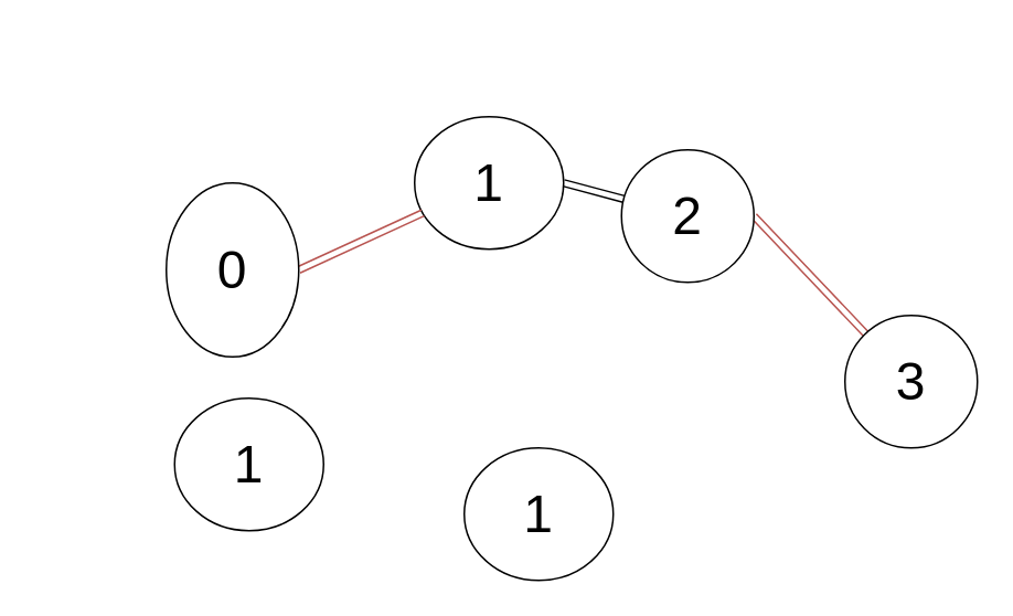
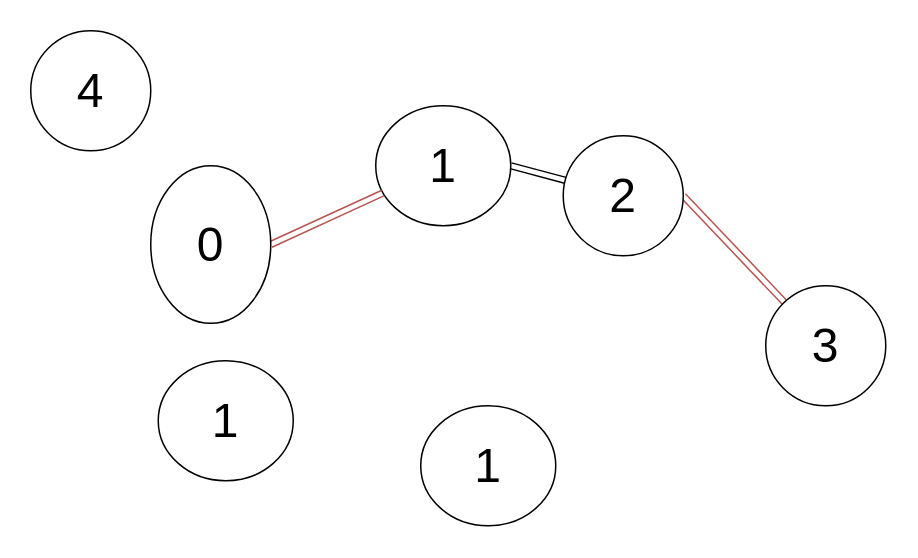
  <mxCell id="0" />
  <mxCell id="1" parent="0" />
  <mxCell id="2" value="&lt;font style=&quot;font-size: 32px;&quot;&gt;1&lt;/font&gt;" style="ellipse;whiteSpace=wrap;html=1;" vertex="1" parent="1"><mxGeometry x="250" y="70" width="90" height="80" as="geometry" /></mxCell>
  <mxCell id="3" style="edgeStyle=none;shape=link;html=1;exitX=1;exitY=0.5;exitDx=0;exitDy=0;fillColor=#f8cecc;strokeColor=#b85450;" edge="1" parent="1" source="4" target="2"><mxGeometry relative="1" as="geometry" /></mxCell>
  <mxCell id="4" value="&lt;font style=&quot;font-size: 32px;&quot;&gt;0&lt;/font&gt;" style="ellipse;whiteSpace=wrap;html=1;" vertex="1" parent="1"><mxGeometry x="100" y="110" width="80" height="105" as="geometry" /></mxCell>
  <mxCell id="5" style="edgeStyle=none;shape=link;html=1;entryX=1;entryY=0.5;entryDx=0;entryDy=0;fontFamily=Helvetica;fontSize=32;fontColor=default;" edge="1" parent="1" source="7" target="2"><mxGeometry relative="1" as="geometry" /></mxCell>
  <mxCell id="6" style="edgeStyle=none;shape=link;html=1;exitX=1;exitY=0.5;exitDx=0;exitDy=0;fontFamily=Helvetica;fontSize=32;fontColor=default;fillColor=#f8cecc;strokeColor=#b85450;" edge="1" parent="1" source="7" target="8"><mxGeometry relative="1" as="geometry" /></mxCell>
  <mxCell id="7" value="&lt;font style=&quot;font-size: 32px;&quot;&gt;2&lt;/font&gt;" style="ellipse;whiteSpace=wrap;html=1;" vertex="1" parent="1"><mxGeometry x="375" y="90" width="80" height="80" as="geometry" /></mxCell>
  <mxCell id="8" value="&lt;font style=&quot;font-size: 32px;&quot;&gt;3&lt;/font&gt;" style="ellipse;whiteSpace=wrap;html=1;" vertex="1" parent="1"><mxGeometry x="510" y="190" width="80" height="80" as="geometry" /></mxCell>
+ <mxCell id="9" value="&lt;span style=&quot;font-size: 32px;&quot;&gt;4&lt;/span&gt;" style="ellipse;whiteSpace=wrap;html=1;" vertex="1" parent="1"><mxGeometry y="20" width="80" height="80" as="geometry" x="20" /></mxCell>
  <mxCell id="10" value="&lt;font style=&quot;font-size: 32px;&quot;&gt;1&lt;/font&gt;" style="ellipse;whiteSpace=wrap;html=1;" vertex="1" parent="1"><mxGeometry x="105" y="240" width="90" height="80" as="geometry" /></mxCell>
  <mxCell id="11" value="&lt;font style=&quot;font-size: 32px;&quot;&gt;1&lt;/font&gt;" style="ellipse;whiteSpace=wrap;html=1;" vertex="1" parent="1"><mxGeometry x="280" y="270" width="90" height="80" as="geometry" /></mxCell>
